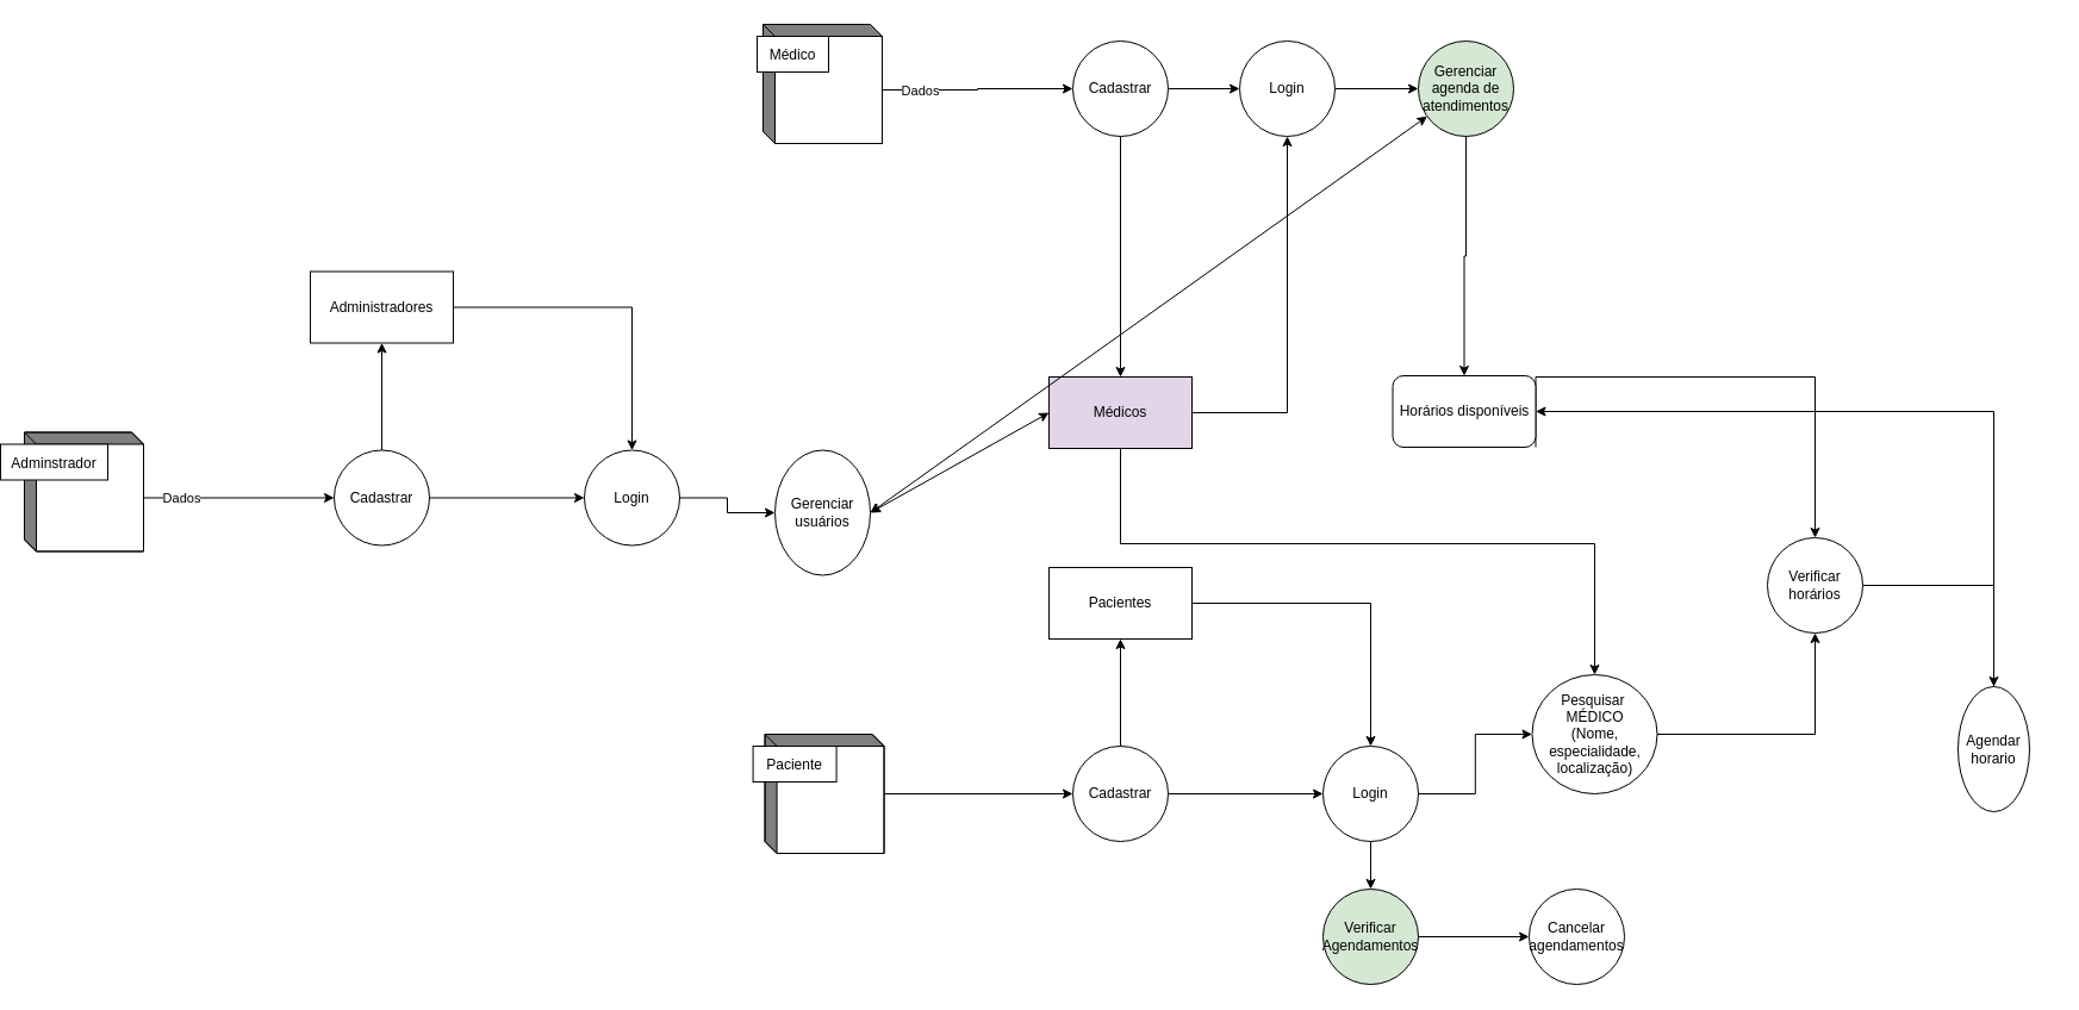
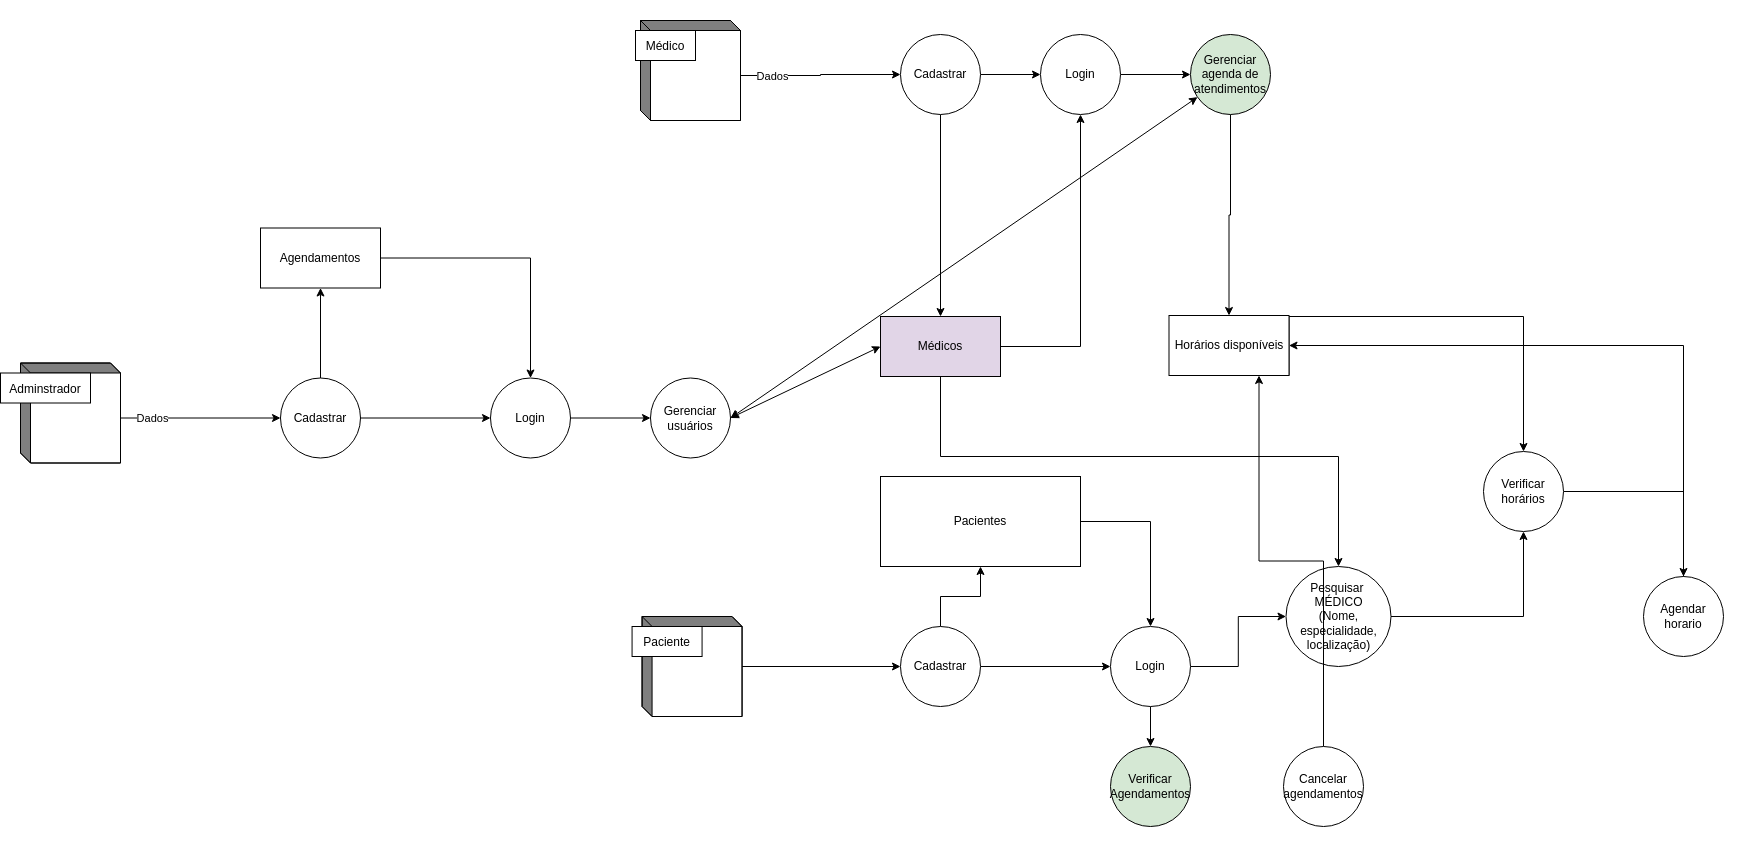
  <mxCell id="0" />
  <mxCell id="1" parent="0" />
  <mxCell id="2" value="" style="edgeStyle=orthogonalEdgeStyle;rounded=0;orthogonalLoop=1;jettySize=auto;html=1;exitX=0;exitY=0;exitDx=100;exitDy=55;exitPerimeter=0;entryX=0;entryY=0.5;entryDx=0;entryDy=0;" parent="1" source="7" target="6" edge="1"><mxGeometry relative="1" as="geometry"><mxPoint x="775" y="-330" as="sourcePoint" /></mxGeometry></mxCell>
  <mxCell id="3" value="Dados" style="edgeLabel;html=1;align=center;verticalAlign=middle;resizable=0;points=[];" parent="2" vertex="1" connectable="0"><mxGeometry x="-0.646" y="-1" relative="1" as="geometry"><mxPoint x="3" y="-1" as="offset" /></mxGeometry></mxCell>
  <mxCell id="4" style="edgeStyle=orthogonalEdgeStyle;rounded=0;orthogonalLoop=1;jettySize=auto;html=1;exitX=1;exitY=0.5;exitDx=0;exitDy=0;entryX=0;entryY=0.5;entryDx=0;entryDy=0;" parent="1" source="6" target="15" edge="1"><mxGeometry relative="1" as="geometry" /></mxCell>
  <mxCell id="5" value="" style="edgeStyle=orthogonalEdgeStyle;rounded=0;orthogonalLoop=1;jettySize=auto;html=1;" parent="1" source="6" target="31" edge="1"><mxGeometry relative="1" as="geometry" /></mxCell>
  <mxCell id="6" value="Cadastrar" style="ellipse;whiteSpace=wrap;html=1;" parent="1" vertex="1"><mxGeometry x="900" y="34" width="80" height="80" as="geometry" /></mxCell>
  <mxCell id="7" value="" style="html=1;dashed=0;whiteSpace=wrap;shape=mxgraph.dfd.externalEntity" parent="1" vertex="1"><mxGeometry x="640" y="20" width="100" height="100" as="geometry" /></mxCell>
  <mxCell id="8" value="Médico" style="autosize=1;part=1;resizable=0;strokeColor=inherit;fillColor=inherit;gradientColor=inherit;" parent="7" vertex="1"><mxGeometry width="60" height="30" relative="1" as="geometry"><mxPoint x="-5" y="10" as="offset" /></mxGeometry></mxCell>
  <mxCell id="9" value="" style="html=1;dashed=0;whiteSpace=wrap;shape=mxgraph.dfd.externalEntity" parent="1" vertex="1"><mxGeometry x="20" y="362.5" width="100" height="100" as="geometry" /></mxCell>
  <mxCell id="10" value="Adminstrador" style="autosize=1;part=1;resizable=0;strokeColor=inherit;fillColor=inherit;gradientColor=inherit;" parent="9" vertex="1"><mxGeometry width="90" height="30" relative="1" as="geometry"><mxPoint x="-20" y="10" as="offset" /></mxGeometry></mxCell>
  <mxCell id="11" style="edgeStyle=orthogonalEdgeStyle;rounded=0;orthogonalLoop=1;jettySize=auto;html=1;" parent="1" source="12" target="18" edge="1"><mxGeometry relative="1" as="geometry" /></mxCell>
  <mxCell id="12" value="" style="html=1;dashed=0;whiteSpace=wrap;shape=mxgraph.dfd.externalEntity" parent="1" vertex="1"><mxGeometry x="641.57" y="616" width="100" height="100" as="geometry" /></mxCell>
  <mxCell id="13" value="Paciente" style="autosize=1;part=1;resizable=0;strokeColor=inherit;fillColor=inherit;gradientColor=inherit;" parent="12" vertex="1"><mxGeometry width="70" height="30" relative="1" as="geometry"><mxPoint x="-10" y="10" as="offset" /></mxGeometry></mxCell>
  <mxCell id="14" value="" style="edgeStyle=orthogonalEdgeStyle;rounded=0;orthogonalLoop=1;jettySize=auto;html=1;" parent="1" source="15" target="41" edge="1"><mxGeometry relative="1" as="geometry" /></mxCell>
  <mxCell id="15" value="Login" style="ellipse;whiteSpace=wrap;html=1;dashed=0;" parent="1" vertex="1"><mxGeometry x="1040" y="34" width="80" height="80" as="geometry" /></mxCell>
  <mxCell id="16" style="edgeStyle=orthogonalEdgeStyle;rounded=0;orthogonalLoop=1;jettySize=auto;html=1;exitX=1;exitY=0.5;exitDx=0;exitDy=0;entryX=0;entryY=0.5;entryDx=0;entryDy=0;" parent="1" source="18" target="21" edge="1"><mxGeometry relative="1" as="geometry" /></mxCell>
  <mxCell id="17" value="" style="edgeStyle=orthogonalEdgeStyle;rounded=0;orthogonalLoop=1;jettySize=auto;html=1;" parent="1" source="18" target="33" edge="1"><mxGeometry relative="1" as="geometry" /></mxCell>
  <mxCell id="18" value="Cadastrar" style="ellipse;whiteSpace=wrap;html=1;" parent="1" vertex="1"><mxGeometry x="900" y="626" width="80" height="80" as="geometry" /></mxCell>
  <mxCell id="19" style="edgeStyle=orthogonalEdgeStyle;rounded=0;orthogonalLoop=1;jettySize=auto;html=1;entryX=0;entryY=0.5;entryDx=0;entryDy=0;" parent="1" source="21" target="37" edge="1"><mxGeometry relative="1" as="geometry" /></mxCell>
  <mxCell id="20" value="" style="edgeStyle=orthogonalEdgeStyle;rounded=0;orthogonalLoop=1;jettySize=auto;html=1;" edge="1" parent="1" source="21" target="47"><mxGeometry relative="1" as="geometry" /></mxCell>
  <mxCell id="21" value="Login" style="ellipse;whiteSpace=wrap;html=1;dashed=0;" parent="1" vertex="1"><mxGeometry x="1110" y="626" width="80" height="80" as="geometry" /></mxCell>
  <mxCell id="22" value="" style="edgeStyle=orthogonalEdgeStyle;rounded=0;orthogonalLoop=1;jettySize=auto;html=1;exitX=0;exitY=0;exitDx=100;exitDy=55;exitPerimeter=0;entryX=0;entryY=0.5;entryDx=0;entryDy=0;" parent="1" source="9" target="25" edge="1"><mxGeometry relative="1" as="geometry"><mxPoint x="120" y="413.5" as="sourcePoint" /></mxGeometry></mxCell>
  <mxCell id="23" value="Dados" style="edgeLabel;html=1;align=center;verticalAlign=middle;resizable=0;points=[];" parent="22" vertex="1" connectable="0"><mxGeometry x="-0.646" y="-1" relative="1" as="geometry"><mxPoint x="3" y="-1" as="offset" /></mxGeometry></mxCell>
  <mxCell id="24" value="" style="edgeStyle=orthogonalEdgeStyle;rounded=0;orthogonalLoop=1;jettySize=auto;html=1;" parent="1" source="25" target="35" edge="1"><mxGeometry relative="1" as="geometry" /></mxCell>
  <mxCell id="25" value="Cadastrar" style="ellipse;whiteSpace=wrap;html=1;" parent="1" vertex="1"><mxGeometry x="280" y="377.5" width="80" height="80" as="geometry" /></mxCell>
  <mxCell id="26" style="edgeStyle=orthogonalEdgeStyle;rounded=0;orthogonalLoop=1;jettySize=auto;html=1;exitX=1;exitY=0.5;exitDx=0;exitDy=0;entryX=0;entryY=0.5;entryDx=0;entryDy=0;" parent="1" source="25" target="28" edge="1"><mxGeometry relative="1" as="geometry" /></mxCell>
  <mxCell id="27" value="" style="edgeStyle=orthogonalEdgeStyle;rounded=0;orthogonalLoop=1;jettySize=auto;html=1;" edge="1" parent="1" source="28" target="50"><mxGeometry relative="1" as="geometry" /></mxCell>
  <mxCell id="28" value="Login" style="ellipse;whiteSpace=wrap;html=1;dashed=0;" parent="1" vertex="1"><mxGeometry x="490" y="377.5" width="80" height="80" as="geometry" /></mxCell>
  <mxCell id="29" style="edgeStyle=orthogonalEdgeStyle;rounded=0;orthogonalLoop=1;jettySize=auto;html=1;" parent="1" source="31" target="15" edge="1"><mxGeometry relative="1" as="geometry" /></mxCell>
  <mxCell id="30" style="edgeStyle=orthogonalEdgeStyle;rounded=0;orthogonalLoop=1;jettySize=auto;html=1;entryX=0.5;entryY=0;entryDx=0;entryDy=0;" parent="1" source="31" target="37" edge="1"><mxGeometry relative="1" as="geometry"><Array as="points"><mxPoint x="940" y="456" /><mxPoint x="1338" y="456" /></Array><mxPoint x="1300" y="456" as="targetPoint" /></mxGeometry></mxCell>
  <mxCell id="31" value="Médicos" style="whiteSpace=wrap;html=1;fillColor=#e1d5e7;" parent="1" vertex="1"><mxGeometry x="880" y="316" width="120" height="60" as="geometry" /></mxCell>
  <mxCell id="32" style="edgeStyle=orthogonalEdgeStyle;rounded=0;orthogonalLoop=1;jettySize=auto;html=1;entryX=0.5;entryY=0;entryDx=0;entryDy=0;" parent="1" source="33" target="21" edge="1"><mxGeometry relative="1" as="geometry" /></mxCell>
- <mxCell id="33" value="Pacientes" style="whiteSpace=wrap;html=1;" parent="1" vertex="1"><mxGeometry x="880" y="476" width="120" height="60" as="geometry" /></mxCell>
+ <mxCell id="33" value="Pacientes" style="whiteSpace=wrap;html=1;" parent="1" vertex="1"><mxGeometry x="880" y="476" width="200" height="90" as="geometry" /></mxCell>
  <mxCell id="34" style="edgeStyle=orthogonalEdgeStyle;rounded=0;orthogonalLoop=1;jettySize=auto;html=1;entryX=0.5;entryY=0;entryDx=0;entryDy=0;" parent="1" source="35" target="28" edge="1"><mxGeometry relative="1" as="geometry" /></mxCell>
- <mxCell id="35" value="Administradores" style="whiteSpace=wrap;html=1;" parent="1" vertex="1"><mxGeometry x="260" y="227.5" width="120" height="60" as="geometry" /></mxCell>
+ <mxCell id="35" value="Agendamentos" style="whiteSpace=wrap;html=1;" parent="1" vertex="1"><mxGeometry x="260" y="227.5" width="120" height="60" as="geometry" /></mxCell>
  <mxCell id="36" value="" style="edgeStyle=orthogonalEdgeStyle;rounded=0;orthogonalLoop=1;jettySize=auto;html=1;" parent="1" source="37" target="39" edge="1"><mxGeometry relative="1" as="geometry" /></mxCell>
  <mxCell id="37" value="Pesquisar&amp;nbsp;&lt;div&gt;MÉDICO&lt;br&gt;(Nome, especialidade, localização)&lt;/div&gt;" style="ellipse;whiteSpace=wrap;html=1;dashed=0;" parent="1" vertex="1"><mxGeometry x="1285.5" y="566" width="105" height="100" as="geometry" /></mxCell>
  <mxCell id="38" value="" style="edgeStyle=orthogonalEdgeStyle;rounded=0;orthogonalLoop=1;jettySize=auto;html=1;" parent="1" source="39" target="44" edge="1"><mxGeometry relative="1" as="geometry" /></mxCell>
  <mxCell id="39" value="Verificar horários" style="ellipse;whiteSpace=wrap;html=1;dashed=0;" parent="1" vertex="1"><mxGeometry x="1483" y="451" width="80" height="80" as="geometry" /></mxCell>
  <mxCell id="40" value="" style="edgeStyle=orthogonalEdgeStyle;rounded=0;orthogonalLoop=1;jettySize=auto;html=1;" parent="1" source="41" target="43" edge="1"><mxGeometry relative="1" as="geometry" /></mxCell>
  <mxCell id="41" value="Gerenciar agenda de atendimentos" style="ellipse;whiteSpace=wrap;html=1;dashed=0;fillColor=#d5e8d4;" parent="1" vertex="1"><mxGeometry x="1190" y="34" width="80" height="80" as="geometry" /></mxCell>
  <mxCell id="42" style="edgeStyle=orthogonalEdgeStyle;rounded=0;orthogonalLoop=1;jettySize=auto;html=1;exitX=1;exitY=1;exitDx=0;exitDy=0;" parent="1" source="43" target="39" edge="1"><mxGeometry relative="1" as="geometry"><Array as="points"><mxPoint x="1523" y="316" /></Array></mxGeometry></mxCell>
- <mxCell id="43" value="Horários disponíveis" style="whiteSpace=wrap;html=1;dashed=0;rounded=1;" parent="1" vertex="1"><mxGeometry x="1168.5" y="315" width="120" height="60" as="geometry" /></mxCell>
- <mxCell id="44" value="Agendar horario" style="ellipse;whiteSpace=wrap;html=1;dashed=0;" parent="1" vertex="1"><mxGeometry x="1643" y="576" width="60" height="105" as="geometry" /></mxCell>
+ <mxCell id="43" value="Horários disponíveis" style="whiteSpace=wrap;html=1;dashed=0;" parent="1" vertex="1"><mxGeometry x="1168.5" y="315" width="120" height="60" as="geometry" /></mxCell>
+ <mxCell id="44" value="Agendar horario" style="ellipse;whiteSpace=wrap;html=1;dashed=0;" parent="1" vertex="1"><mxGeometry x="1643" y="576" width="80" height="80" as="geometry" /></mxCell>
  <mxCell id="45" style="edgeStyle=orthogonalEdgeStyle;rounded=0;orthogonalLoop=1;jettySize=auto;html=1;entryX=1;entryY=0.5;entryDx=0;entryDy=0;exitX=0.5;exitY=0;exitDx=0;exitDy=0;" parent="1" source="44" target="43" edge="1"><mxGeometry relative="1" as="geometry"><mxPoint x="1730" y="556" as="sourcePoint" /></mxGeometry></mxCell>
- <mxCell id="46" value="" style="edgeStyle=orthogonalEdgeStyle;rounded=0;orthogonalLoop=1;jettySize=auto;html=1;" edge="1" parent="1" source="47" target="49"><mxGeometry relative="1" as="geometry" /></mxCell>
  <mxCell id="47" value="Verificar Agendamentos" style="ellipse;whiteSpace=wrap;html=1;dashed=0;fillColor=#d5e8d4;" vertex="1" parent="1"><mxGeometry x="1110" y="746" width="80" height="80" as="geometry" /></mxCell>
+ <mxCell id="48" style="edgeStyle=orthogonalEdgeStyle;rounded=0;orthogonalLoop=1;jettySize=auto;html=1;entryX=0.75;entryY=1;entryDx=0;entryDy=0;" edge="1" parent="1" source="49" target="43"><mxGeometry relative="1" as="geometry" /></mxCell>
  <mxCell id="49" value="Cancelar agendamentos" style="ellipse;whiteSpace=wrap;html=1;dashed=0;" vertex="1" parent="1"><mxGeometry x="1283" y="746" width="80" height="80" as="geometry" /></mxCell>
- <mxCell id="50" value="Gerenciar usuários" style="ellipse;whiteSpace=wrap;html=1;dashed=0;" vertex="1" parent="1"><mxGeometry x="650" y="377.5" width="80" height="105" as="geometry" /></mxCell>
+ <mxCell id="50" value="Gerenciar usuários" style="ellipse;whiteSpace=wrap;html=1;dashed=0;" vertex="1" parent="1"><mxGeometry x="650" y="377.5" width="80" height="80" as="geometry" /></mxCell>
  <mxCell id="51" value="" style="endArrow=classic;startArrow=classic;html=1;rounded=0;entryX=0;entryY=0.5;entryDx=0;entryDy=0;exitX=1;exitY=0.5;exitDx=0;exitDy=0;" edge="1" parent="1" source="50" target="31"><mxGeometry width="50" height="50" relative="1" as="geometry"><mxPoint x="710" y="446" as="sourcePoint" /><mxPoint x="760" y="396" as="targetPoint" /></mxGeometry></mxCell>
  <mxCell id="52" value="" style="endArrow=classic;startArrow=classic;html=1;rounded=0;exitX=1;exitY=0.5;exitDx=0;exitDy=0;" edge="1" parent="1" source="50" target="41"><mxGeometry width="50" height="50" relative="1" as="geometry"><mxPoint x="730" y="386" as="sourcePoint" /><mxPoint x="890" y="356" as="targetPoint" /></mxGeometry></mxCell>
